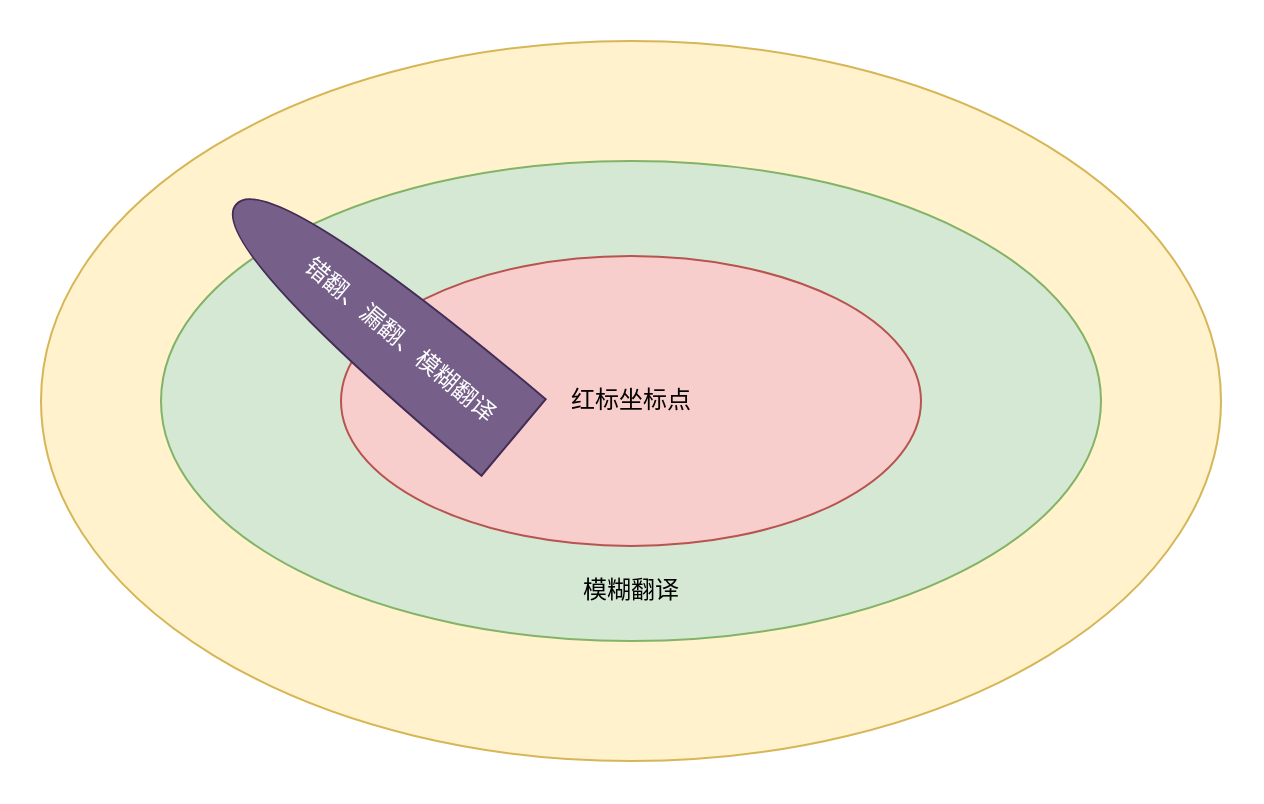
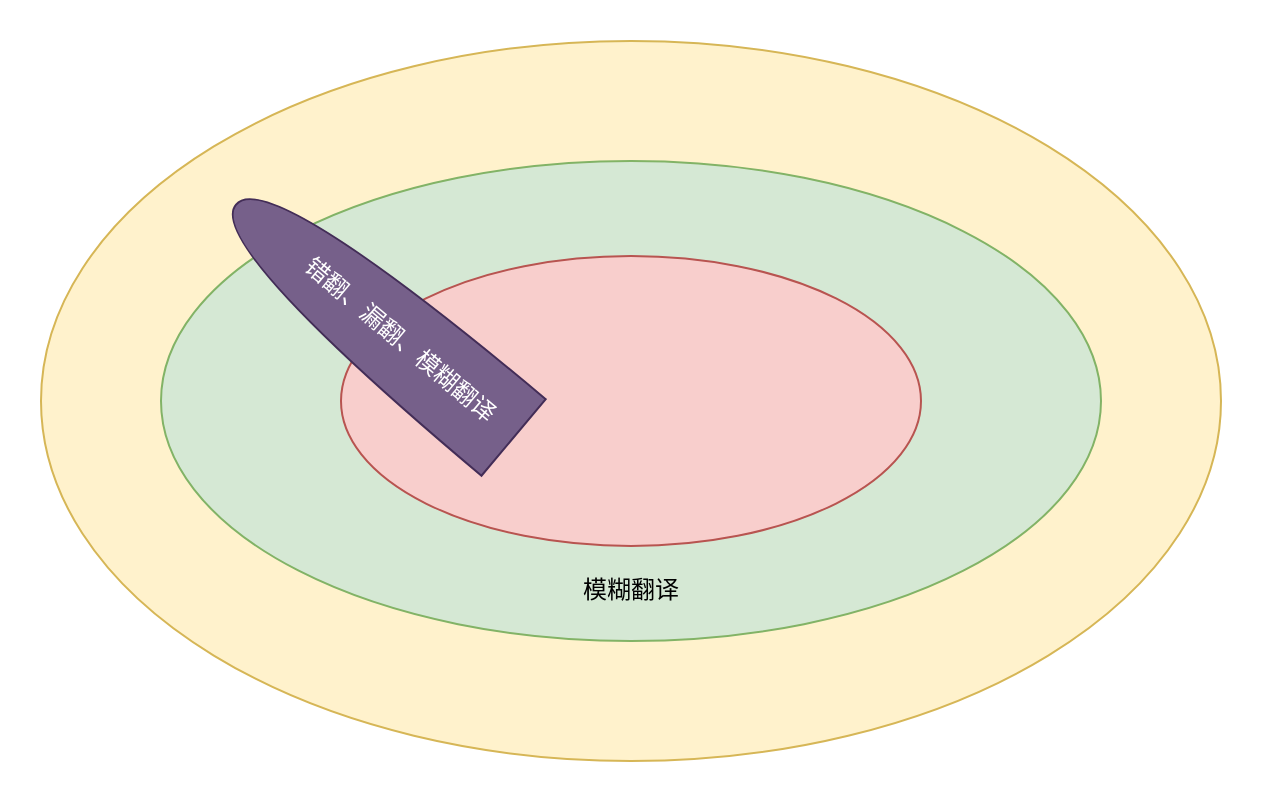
  <mxCell id="0" />
  <mxCell id="1" parent="0" />
  <mxCell id="2" value="" style="ellipse;whiteSpace=wrap;html=1;strokeColor=#d6b656;fillColor=#fff2cc;" vertex="1" parent="1"><mxGeometry x="20" y="20" width="590" height="360" as="geometry" /></mxCell>
  <mxCell id="3" value="" style="ellipse;whiteSpace=wrap;html=1;strokeColor=#82b366;fillColor=#d5e8d4;" vertex="1" parent="1"><mxGeometry x="80" y="80" width="470" height="240" as="geometry" /></mxCell>
  <mxCell id="4" value="" style="ellipse;whiteSpace=wrap;html=1;strokeColor=#b85450;fillColor=#f8cecc;" vertex="1" parent="1"><mxGeometry x="170" y="127.5" width="290" height="145" as="geometry" /></mxCell>
  <mxCell id="5" value="" style="shape=or;whiteSpace=wrap;html=1;rotation=-140;fillColor=#76608a;fontColor=#ffffff;strokeColor=#432D57;" vertex="1" parent="1"><mxGeometry x="96.33" y="135" width="181.17" height="50" as="geometry" /></mxCell>
- <mxCell id="6" value="红标坐标点" style="text;html=1;strokeColor=none;fillColor=none;align=center;verticalAlign=middle;whiteSpace=wrap;rounded=0;" vertex="1" parent="1"><mxGeometry x="277.5" y="185" width="75" height="30" as="geometry" /></mxCell>
  <mxCell id="7" value="模糊翻译" style="text;html=1;strokeColor=none;fillColor=none;align=center;verticalAlign=middle;whiteSpace=wrap;rounded=0;" vertex="1" parent="1"><mxGeometry x="277.5" y="280" width="75" height="30" as="geometry" /></mxCell>
  <mxCell id="8" value="&lt;font color=&quot;#ffffff&quot;&gt;错翻、漏翻、模糊翻译&lt;/font&gt;" style="text;html=1;strokeColor=none;fillColor=none;align=center;verticalAlign=middle;whiteSpace=wrap;rounded=0;rotation=40;" vertex="1" parent="1"><mxGeometry x="130" y="155" width="140" height="30" as="geometry" /></mxCell>
